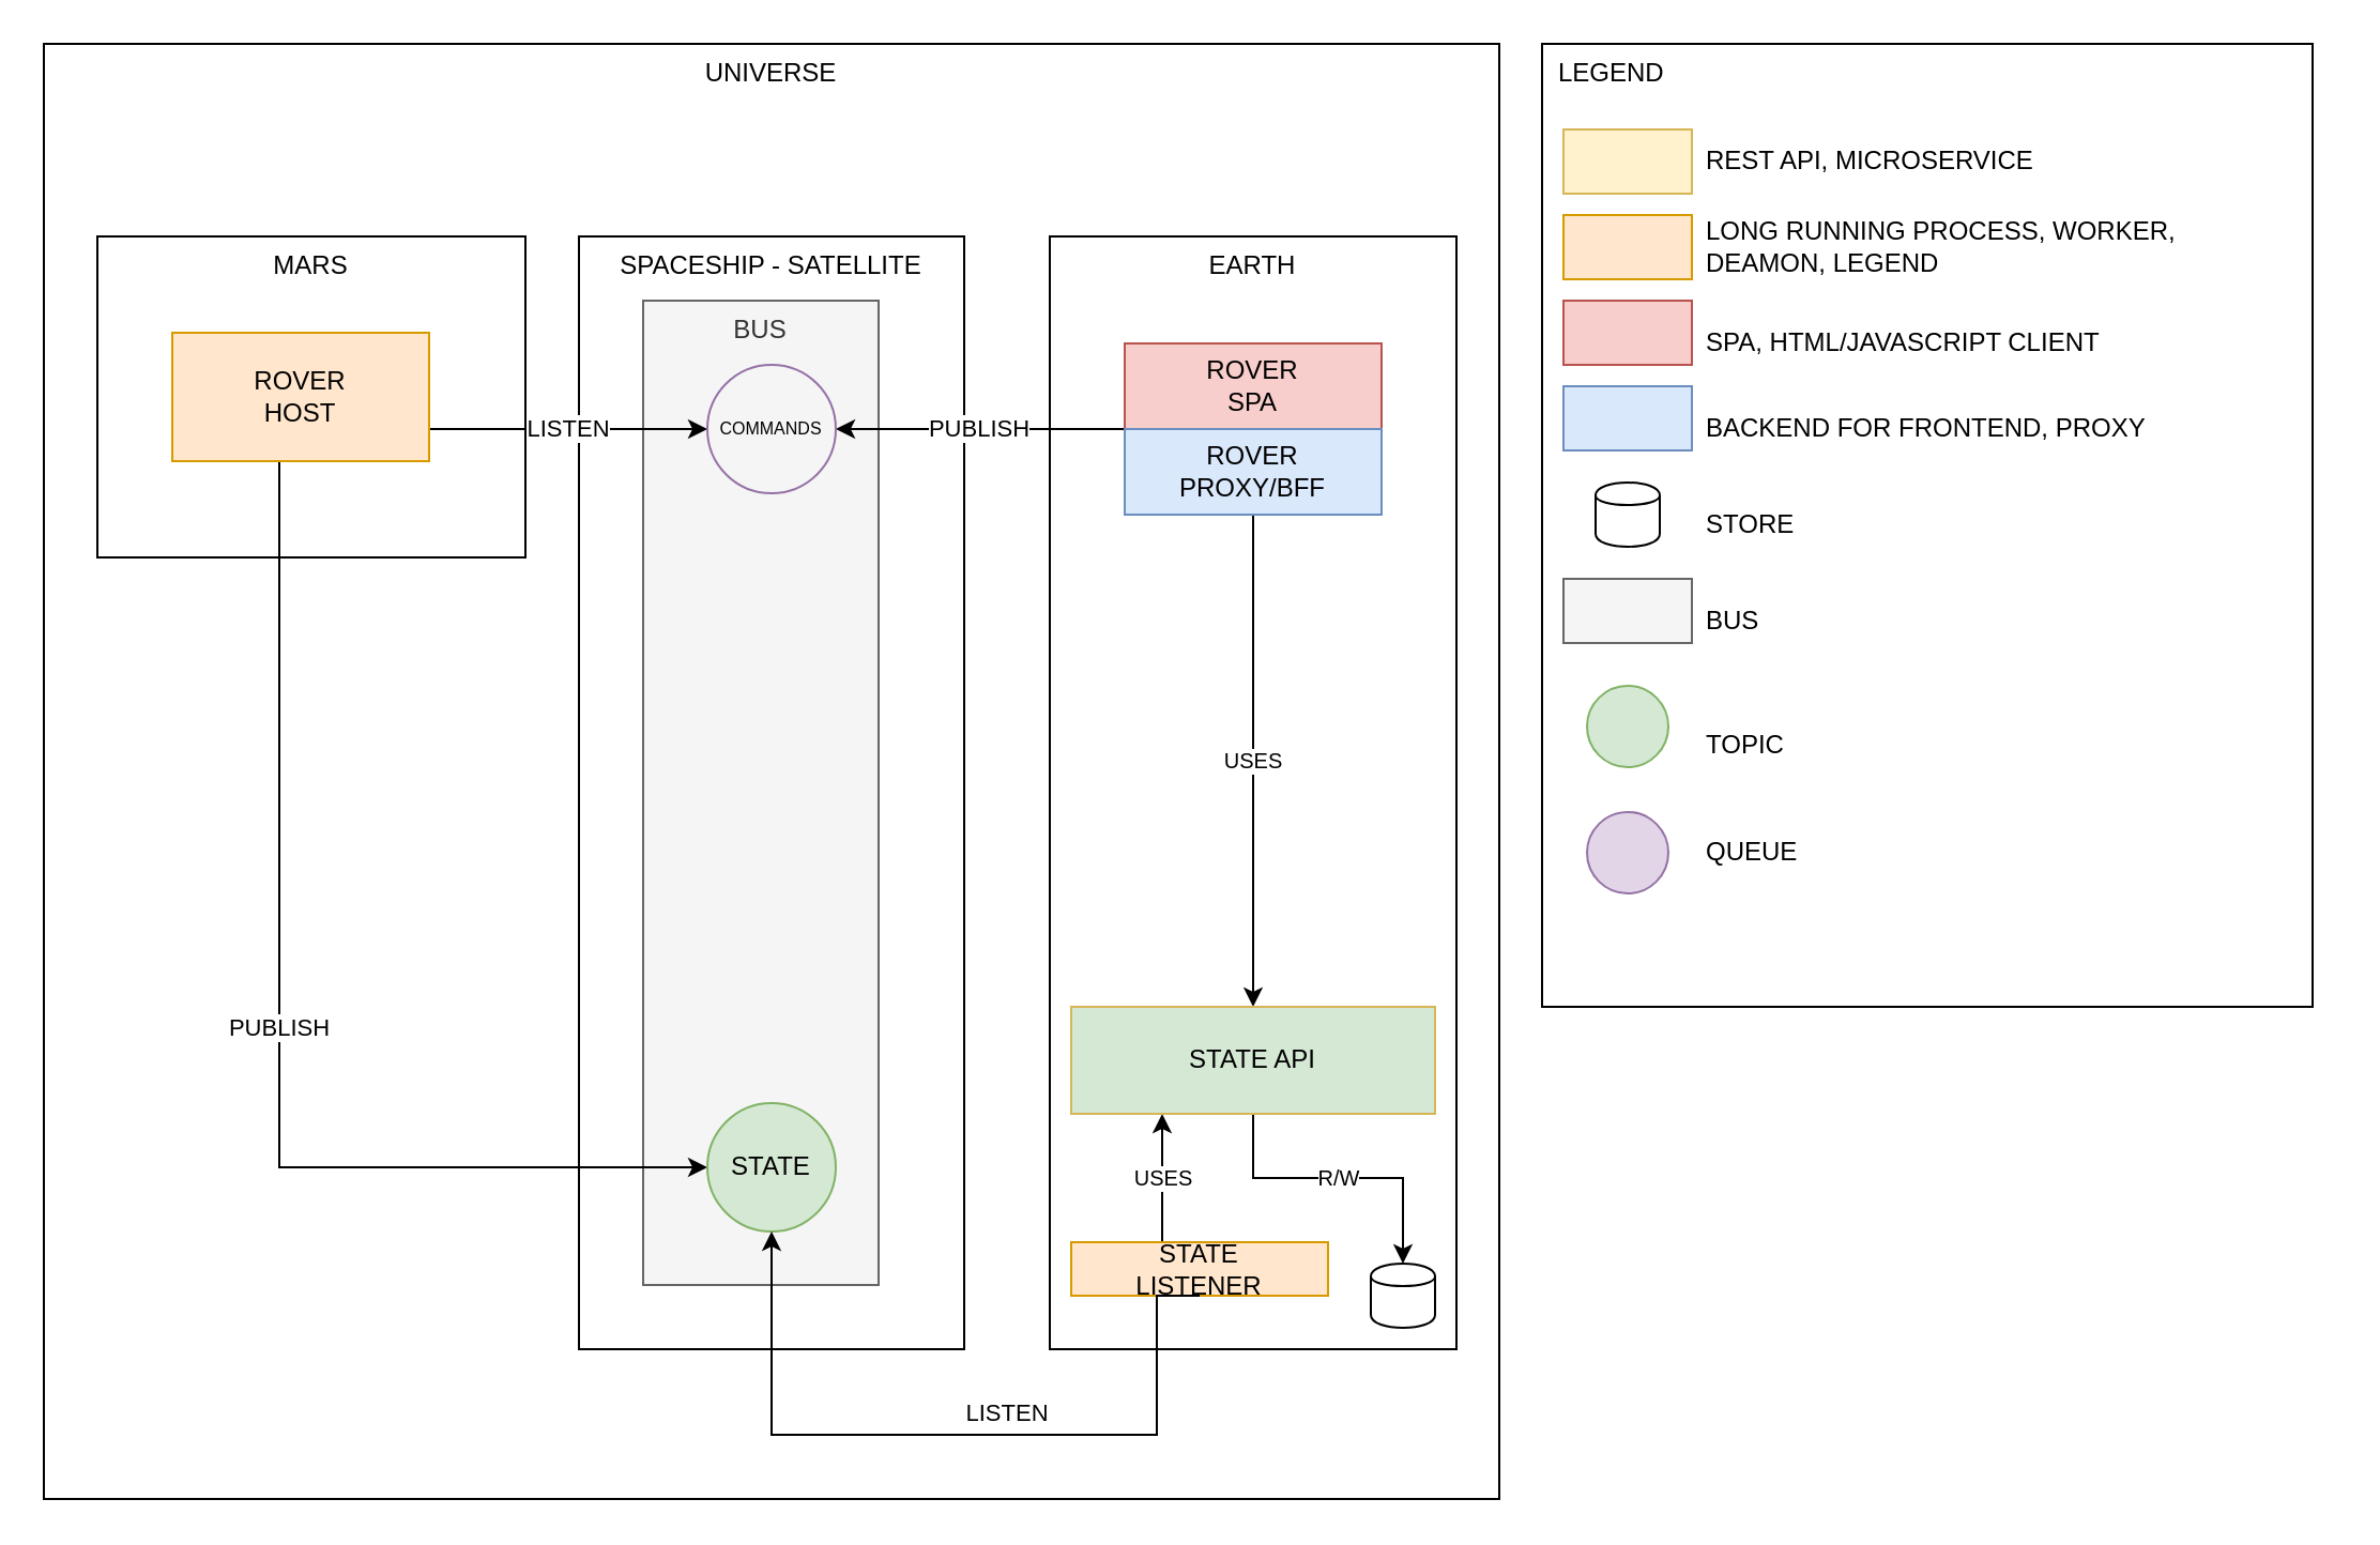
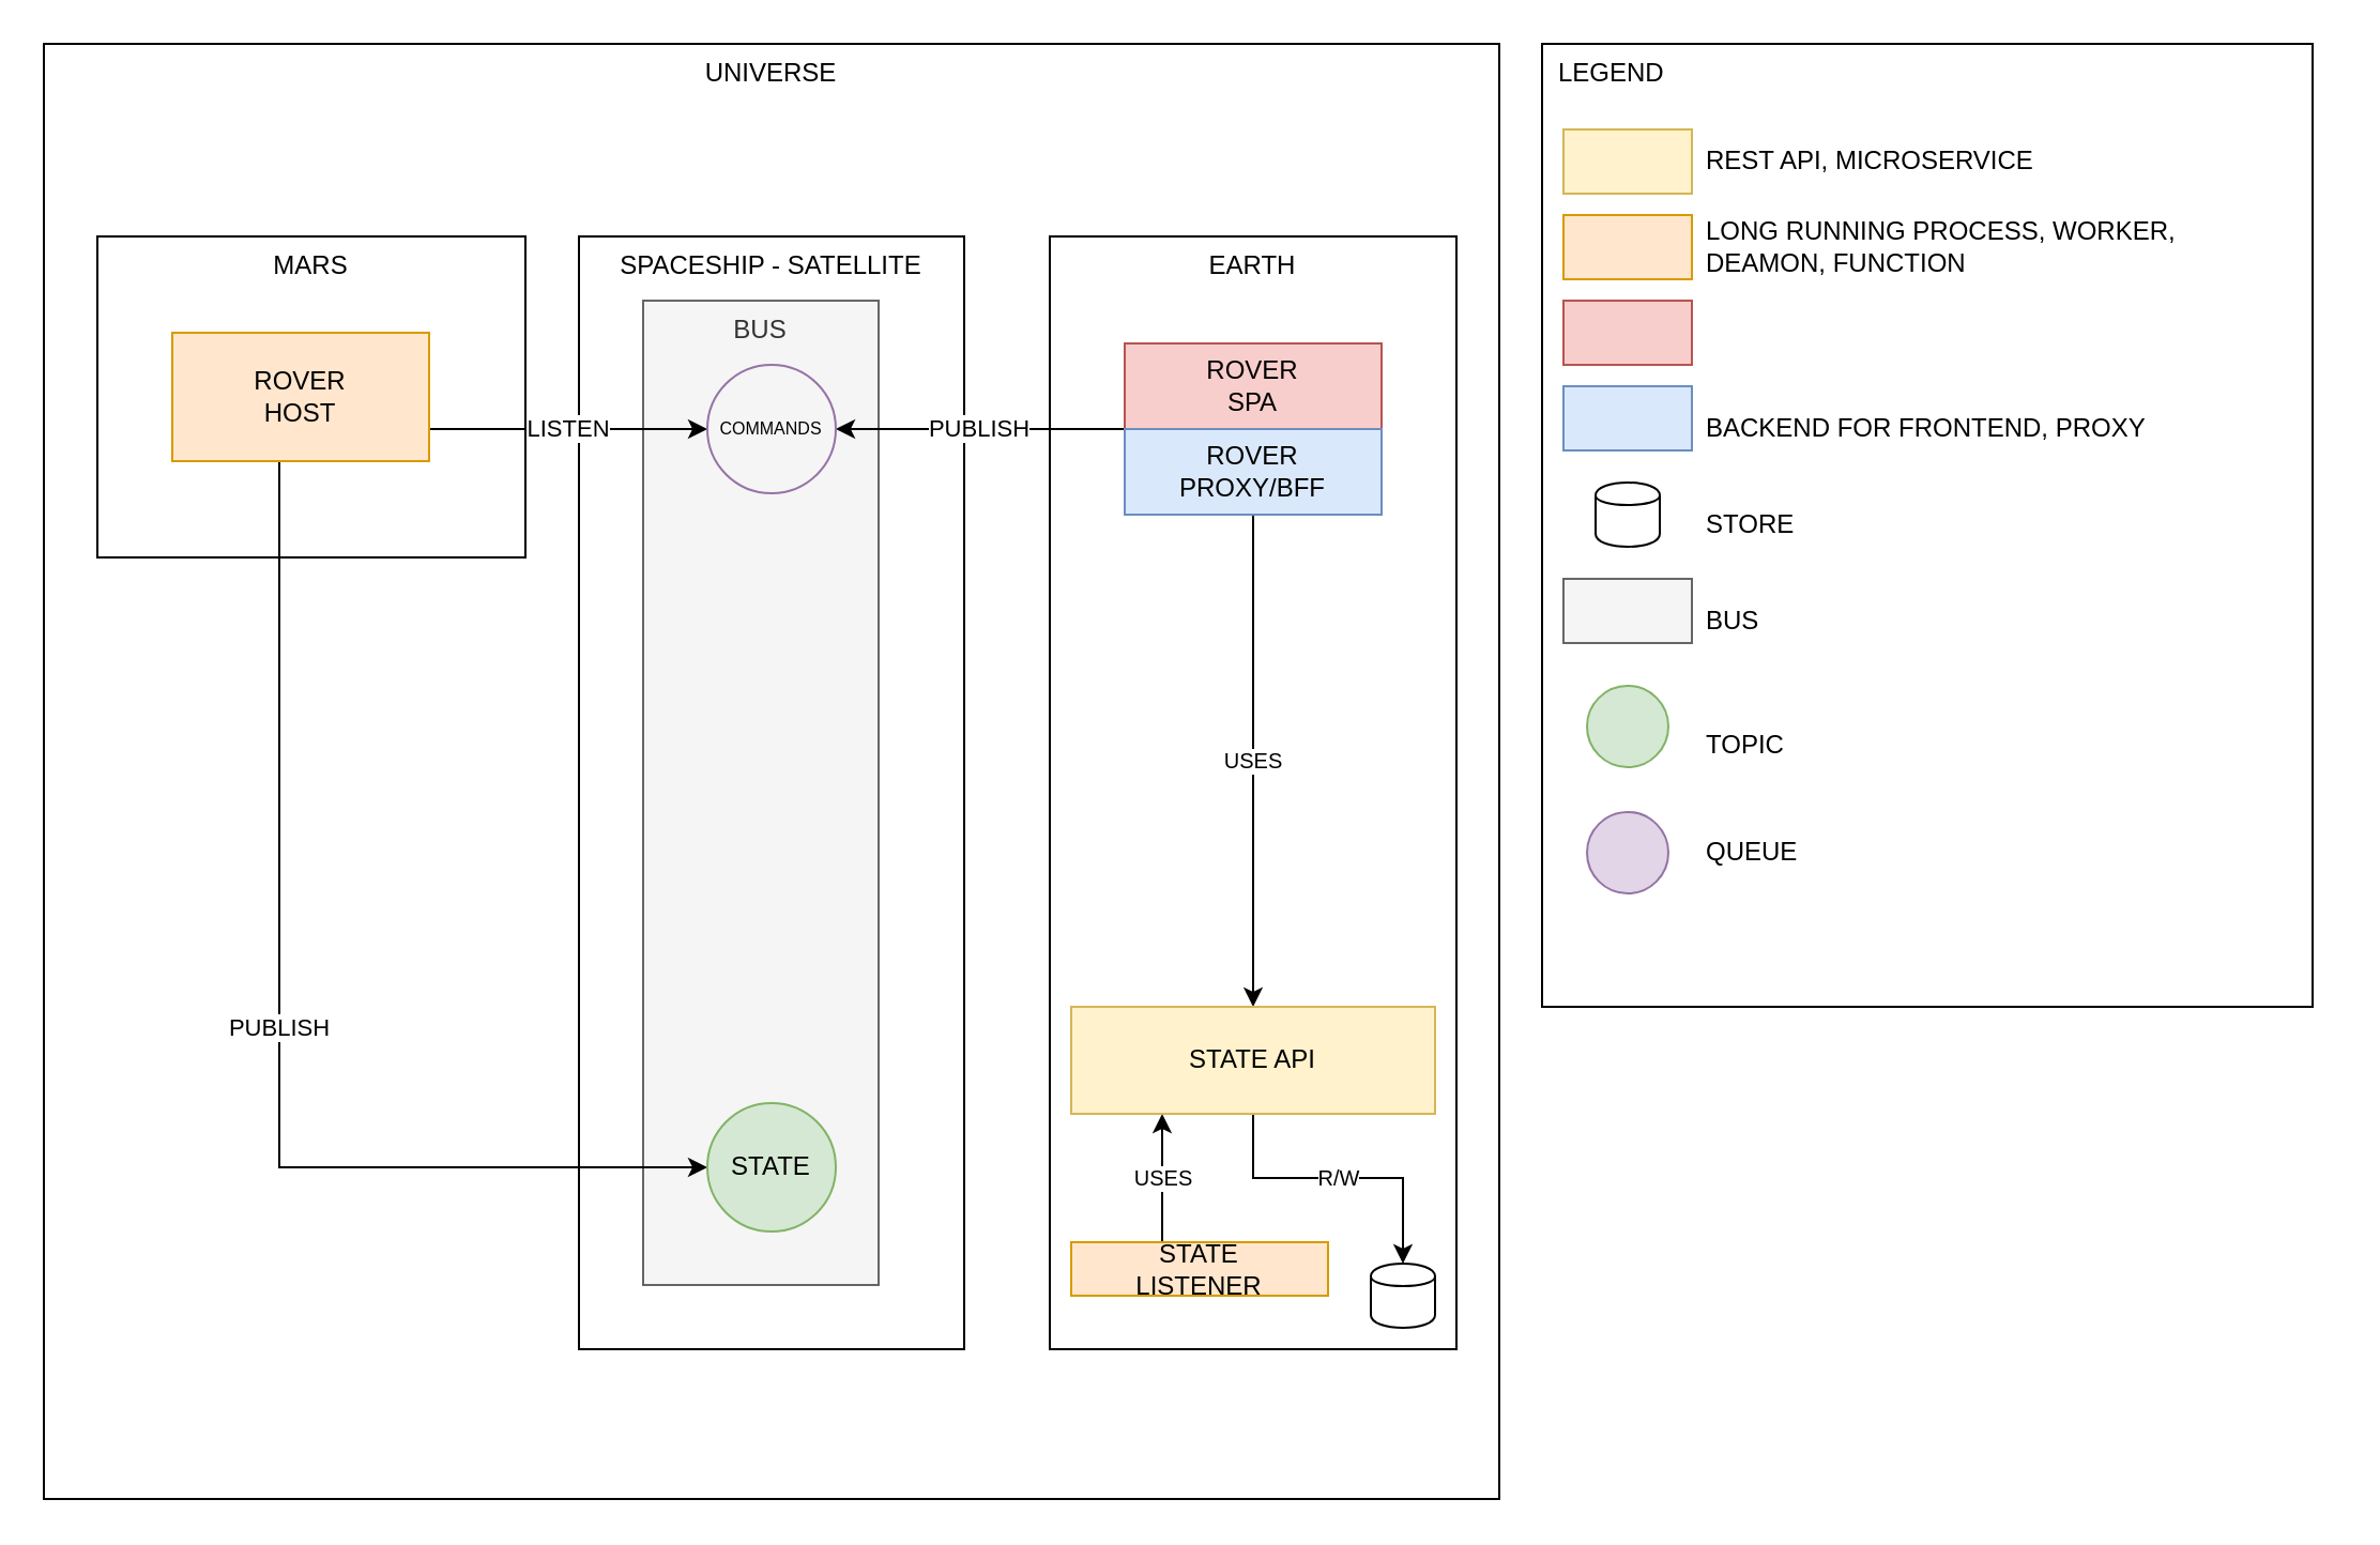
  <mxCell id="0" />
  <mxCell id="1" parent="0" />
  <mxCell id="2" value="UNIVERSE" style="rounded=0;whiteSpace=wrap;html=1;fillColor=none;verticalAlign=top;" parent="1" vertex="1"><mxGeometry x="20" y="20" width="680" height="680" as="geometry" /></mxCell>
  <mxCell id="3" value="SPACESHIP - SATELLITE" style="rounded=0;whiteSpace=wrap;html=1;fillColor=none;verticalAlign=top;" parent="1" vertex="1"><mxGeometry x="270" y="110" width="180" height="520" as="geometry" /></mxCell>
  <mxCell id="4" value="BUS" style="rounded=0;whiteSpace=wrap;html=1;fillColor=#f5f5f5;verticalAlign=top;strokeColor=#666666;fontColor=#333333;" parent="1" vertex="1"><mxGeometry x="300" y="140" width="110" height="460" as="geometry" /></mxCell>
  <mxCell id="5" value="EARTH" style="rounded=0;whiteSpace=wrap;html=1;fillColor=none;verticalAlign=top;" parent="1" vertex="1"><mxGeometry x="490" y="110" width="190" height="520" as="geometry" /></mxCell>
  <mxCell id="6" value="MARS" style="rounded=0;whiteSpace=wrap;html=1;fillColor=none;verticalAlign=top;" parent="1" vertex="1"><mxGeometry x="45" y="110" width="200" height="150" as="geometry" /></mxCell>
  <mxCell id="7" value="LISTEN" style="edgeStyle=orthogonalEdgeStyle;rounded=0;orthogonalLoop=1;jettySize=auto;html=1;entryX=0;entryY=0.5;entryDx=0;entryDy=0;" parent="1" source="9" target="29" edge="1"><mxGeometry relative="1" as="geometry"><Array as="points"><mxPoint x="250" y="200" /><mxPoint x="250" y="200" /></Array></mxGeometry></mxCell>
  <mxCell id="8" value="PUBLISH" style="edgeStyle=orthogonalEdgeStyle;rounded=0;orthogonalLoop=1;jettySize=auto;html=1;entryX=0;entryY=0.5;entryDx=0;entryDy=0;" parent="1" source="9" target="26" edge="1"><mxGeometry relative="1" as="geometry"><Array as="points"><mxPoint x="130" y="545" /></Array></mxGeometry></mxCell>
  <mxCell id="9" value="ROVER&lt;br&gt;HOST" style="rounded=0;whiteSpace=wrap;html=1;fillColor=#ffe6cc;strokeColor=#d79b00;" parent="1" vertex="1"><mxGeometry x="80" y="155" width="120" height="60" as="geometry" /></mxCell>
  <mxCell id="10" value="ROVER&lt;br&gt;SPA" style="rounded=0;whiteSpace=wrap;html=1;fillColor=#f8cecc;strokeColor=#b85450;" parent="1" vertex="1"><mxGeometry x="525" y="160" width="120" height="40" as="geometry" /></mxCell>
  <mxCell id="11" value="PUBLISH" style="edgeStyle=orthogonalEdgeStyle;rounded=0;orthogonalLoop=1;jettySize=auto;html=1;" parent="1" source="13" edge="1"><mxGeometry relative="1" as="geometry"><Array as="points"><mxPoint x="390" y="200" /></Array><mxPoint x="390" y="200" as="targetPoint" /></mxGeometry></mxCell>
  <mxCell id="12" value="USES" style="edgeStyle=orthogonalEdgeStyle;rounded=0;orthogonalLoop=1;jettySize=auto;html=1;fontSize=10;" edge="1" parent="1" source="13" target="35"><mxGeometry relative="1" as="geometry" /></mxCell>
  <mxCell id="13" value="ROVER&lt;br&gt;PROXY/BFF" style="rounded=0;whiteSpace=wrap;html=1;fillColor=#dae8fc;strokeColor=#6c8ebf;" parent="1" vertex="1"><mxGeometry x="525" y="200" width="120" height="40" as="geometry" /></mxCell>
  <mxCell id="14" value="LEGEND" style="rounded=0;whiteSpace=wrap;html=1;fillColor=none;verticalAlign=top;align=left;spacingLeft=6;" vertex="1" parent="1"><mxGeometry x="720" y="20" width="360" height="450" as="geometry" /></mxCell>
  <mxCell id="15" value="" style="rounded=0;whiteSpace=wrap;html=1;fillColor=#ffe6cc;strokeColor=#d79b00;" vertex="1" parent="1"><mxGeometry x="730" y="100" width="60" height="30" as="geometry" /></mxCell>
- <mxCell id="16" value="LONG RUNNING PROCESS, WORKER, DEAMON, LEGEND" style="text;html=1;strokeColor=none;fillColor=none;align=left;verticalAlign=middle;whiteSpace=wrap;rounded=0;" vertex="1" parent="1"><mxGeometry x="795" y="100" width="275" height="30" as="geometry" /></mxCell>
+ <mxCell id="16" value="LONG RUNNING PROCESS, WORKER, DEAMON, FUNCTION" style="text;html=1;strokeColor=none;fillColor=none;align=left;verticalAlign=middle;whiteSpace=wrap;rounded=0;" vertex="1" parent="1"><mxGeometry x="795" y="100" width="275" height="30" as="geometry" /></mxCell>
  <mxCell id="17" value="" style="rounded=0;whiteSpace=wrap;html=1;fillColor=#f8cecc;strokeColor=#b85450;" vertex="1" parent="1"><mxGeometry x="730" y="140" width="60" height="30" as="geometry" /></mxCell>
- <mxCell id="18" value="SPA, HTML/JAVASCRIPT CLIENT" style="text;html=1;strokeColor=none;fillColor=none;align=left;verticalAlign=middle;whiteSpace=wrap;rounded=0;" vertex="1" parent="1"><mxGeometry x="795" y="150" width="280" height="20" as="geometry" /></mxCell>
  <mxCell id="19" value="" style="rounded=0;whiteSpace=wrap;html=1;fillColor=#dae8fc;strokeColor=#6c8ebf;" vertex="1" parent="1"><mxGeometry x="730" y="180" width="60" height="30" as="geometry" /></mxCell>
  <mxCell id="20" value="BACKEND FOR FRONTEND, PROXY" style="text;html=1;strokeColor=none;fillColor=none;align=left;verticalAlign=middle;whiteSpace=wrap;rounded=0;" vertex="1" parent="1"><mxGeometry x="795" y="190" width="235" height="20" as="geometry" /></mxCell>
  <mxCell id="21" value="USES" style="edgeStyle=orthogonalEdgeStyle;rounded=0;orthogonalLoop=1;jettySize=auto;html=1;entryX=0.25;entryY=1;entryDx=0;entryDy=0;fontSize=10;" edge="1" parent="1" source="22" target="35"><mxGeometry relative="1" as="geometry"><Array as="points"><mxPoint x="543" y="550" /></Array></mxGeometry></mxCell>
  <mxCell id="22" value="STATE&lt;br&gt;LISTENER" style="rounded=0;whiteSpace=wrap;html=1;fillColor=#ffe6cc;strokeColor=#d79b00;" vertex="1" parent="1"><mxGeometry x="500" y="580" width="120" height="25" as="geometry" /></mxCell>
  <mxCell id="23" value="" style="shape=cylinder;whiteSpace=wrap;html=1;boundedLbl=1;backgroundOutline=1;fillColor=none;align=left;" vertex="1" parent="1"><mxGeometry x="640" y="590" width="30" height="30" as="geometry" /></mxCell>
  <mxCell id="24" value="" style="shape=cylinder;whiteSpace=wrap;html=1;boundedLbl=1;backgroundOutline=1;fillColor=none;align=left;" vertex="1" parent="1"><mxGeometry x="745" y="225" width="30" height="30" as="geometry" /></mxCell>
  <mxCell id="25" value="STORE" style="text;html=1;strokeColor=none;fillColor=none;align=left;verticalAlign=middle;whiteSpace=wrap;rounded=0;" vertex="1" parent="1"><mxGeometry x="795" y="235" width="295" height="20" as="geometry" /></mxCell>
  <mxCell id="26" value="STATE" style="ellipse;whiteSpace=wrap;html=1;aspect=fixed;fillColor=#d5e8d4;align=center;strokeColor=#82b366;" vertex="1" parent="1"><mxGeometry x="330" y="515" width="60" height="60" as="geometry" /></mxCell>
  <mxCell id="27" value="" style="rounded=0;whiteSpace=wrap;html=1;fillColor=#f5f5f5;strokeColor=#666666;fontColor=#333333;" vertex="1" parent="1"><mxGeometry x="730" y="270" width="60" height="30" as="geometry" /></mxCell>
  <mxCell id="28" value="BUS" style="text;html=1;strokeColor=none;fillColor=none;align=left;verticalAlign=middle;whiteSpace=wrap;rounded=0;" vertex="1" parent="1"><mxGeometry x="795" y="280" width="295" height="20" as="geometry" /></mxCell>
  <mxCell id="29" value="COMMANDS" style="ellipse;whiteSpace=wrap;html=1;aspect=fixed;fillColor=#f5f5f5;align=center;strokeColor=#9673a6;fontSize=8;" vertex="1" parent="1"><mxGeometry x="330" y="170" width="60" height="60" as="geometry" /></mxCell>
  <mxCell id="30" value="" style="ellipse;whiteSpace=wrap;html=1;aspect=fixed;fillColor=#d5e8d4;align=center;strokeColor=#82b366;" vertex="1" parent="1"><mxGeometry x="741" y="320" width="38" height="38" as="geometry" /></mxCell>
  <mxCell id="31" value="TOPIC" style="text;html=1;strokeColor=none;fillColor=none;align=left;verticalAlign=middle;whiteSpace=wrap;rounded=0;" vertex="1" parent="1"><mxGeometry x="795" y="338" width="295" height="20" as="geometry" /></mxCell>
  <mxCell id="32" value="" style="ellipse;whiteSpace=wrap;html=1;aspect=fixed;fillColor=#e1d5e7;align=center;strokeColor=#9673a6;" vertex="1" parent="1"><mxGeometry x="741" y="379" width="38" height="38" as="geometry" /></mxCell>
  <mxCell id="33" value="QUEUE" style="text;html=1;strokeColor=none;fillColor=none;align=left;verticalAlign=middle;whiteSpace=wrap;rounded=0;" vertex="1" parent="1"><mxGeometry x="795" y="388" width="295" height="20" as="geometry" /></mxCell>
  <mxCell id="34" value="R/W" style="edgeStyle=orthogonalEdgeStyle;rounded=0;orthogonalLoop=1;jettySize=auto;html=1;fontSize=10;" edge="1" parent="1" source="35"><mxGeometry relative="1" as="geometry"><mxPoint x="655" y="590" as="targetPoint" /><Array as="points"><mxPoint x="585" y="550" /><mxPoint x="655" y="550" /></Array></mxGeometry></mxCell>
- <mxCell id="35" value="STATE API" style="rounded=0;whiteSpace=wrap;html=1;fillColor=#d5e8d4;strokeColor=#d6b656;" vertex="1" parent="1"><mxGeometry x="500" y="470" width="170" height="50" as="geometry" /></mxCell>
- <mxCell id="36" value="LISTEN" style="edgeStyle=orthogonalEdgeStyle;rounded=0;orthogonalLoop=1;jettySize=auto;html=1;exitX=0.5;exitY=1;exitDx=0;exitDy=0;" edge="1" parent="1" source="22" target="26"><mxGeometry x="-0.139" y="-10" relative="1" as="geometry"><Array as="points"><mxPoint x="540" y="670" /><mxPoint x="360" y="670" /></Array><mxPoint x="580" y="600" as="sourcePoint" /><mxPoint x="430" y="450" as="targetPoint" /><mxPoint as="offset" /></mxGeometry></mxCell>
+ <mxCell id="35" value="STATE API" style="rounded=0;whiteSpace=wrap;html=1;fillColor=#fff2cc;strokeColor=#d6b656;" vertex="1" parent="1"><mxGeometry x="500" y="470" width="170" height="50" as="geometry" /></mxCell>
  <mxCell id="37" value="" style="rounded=0;whiteSpace=wrap;html=1;fillColor=#fff2cc;strokeColor=#d6b656;" vertex="1" parent="1"><mxGeometry x="730" y="60" width="60" height="30" as="geometry" /></mxCell>
  <mxCell id="38" value="REST API, MICROSERVICE" style="text;html=1;strokeColor=none;fillColor=none;align=left;verticalAlign=middle;whiteSpace=wrap;rounded=0;" vertex="1" parent="1"><mxGeometry x="795" y="60" width="275" height="30" as="geometry" /></mxCell>
